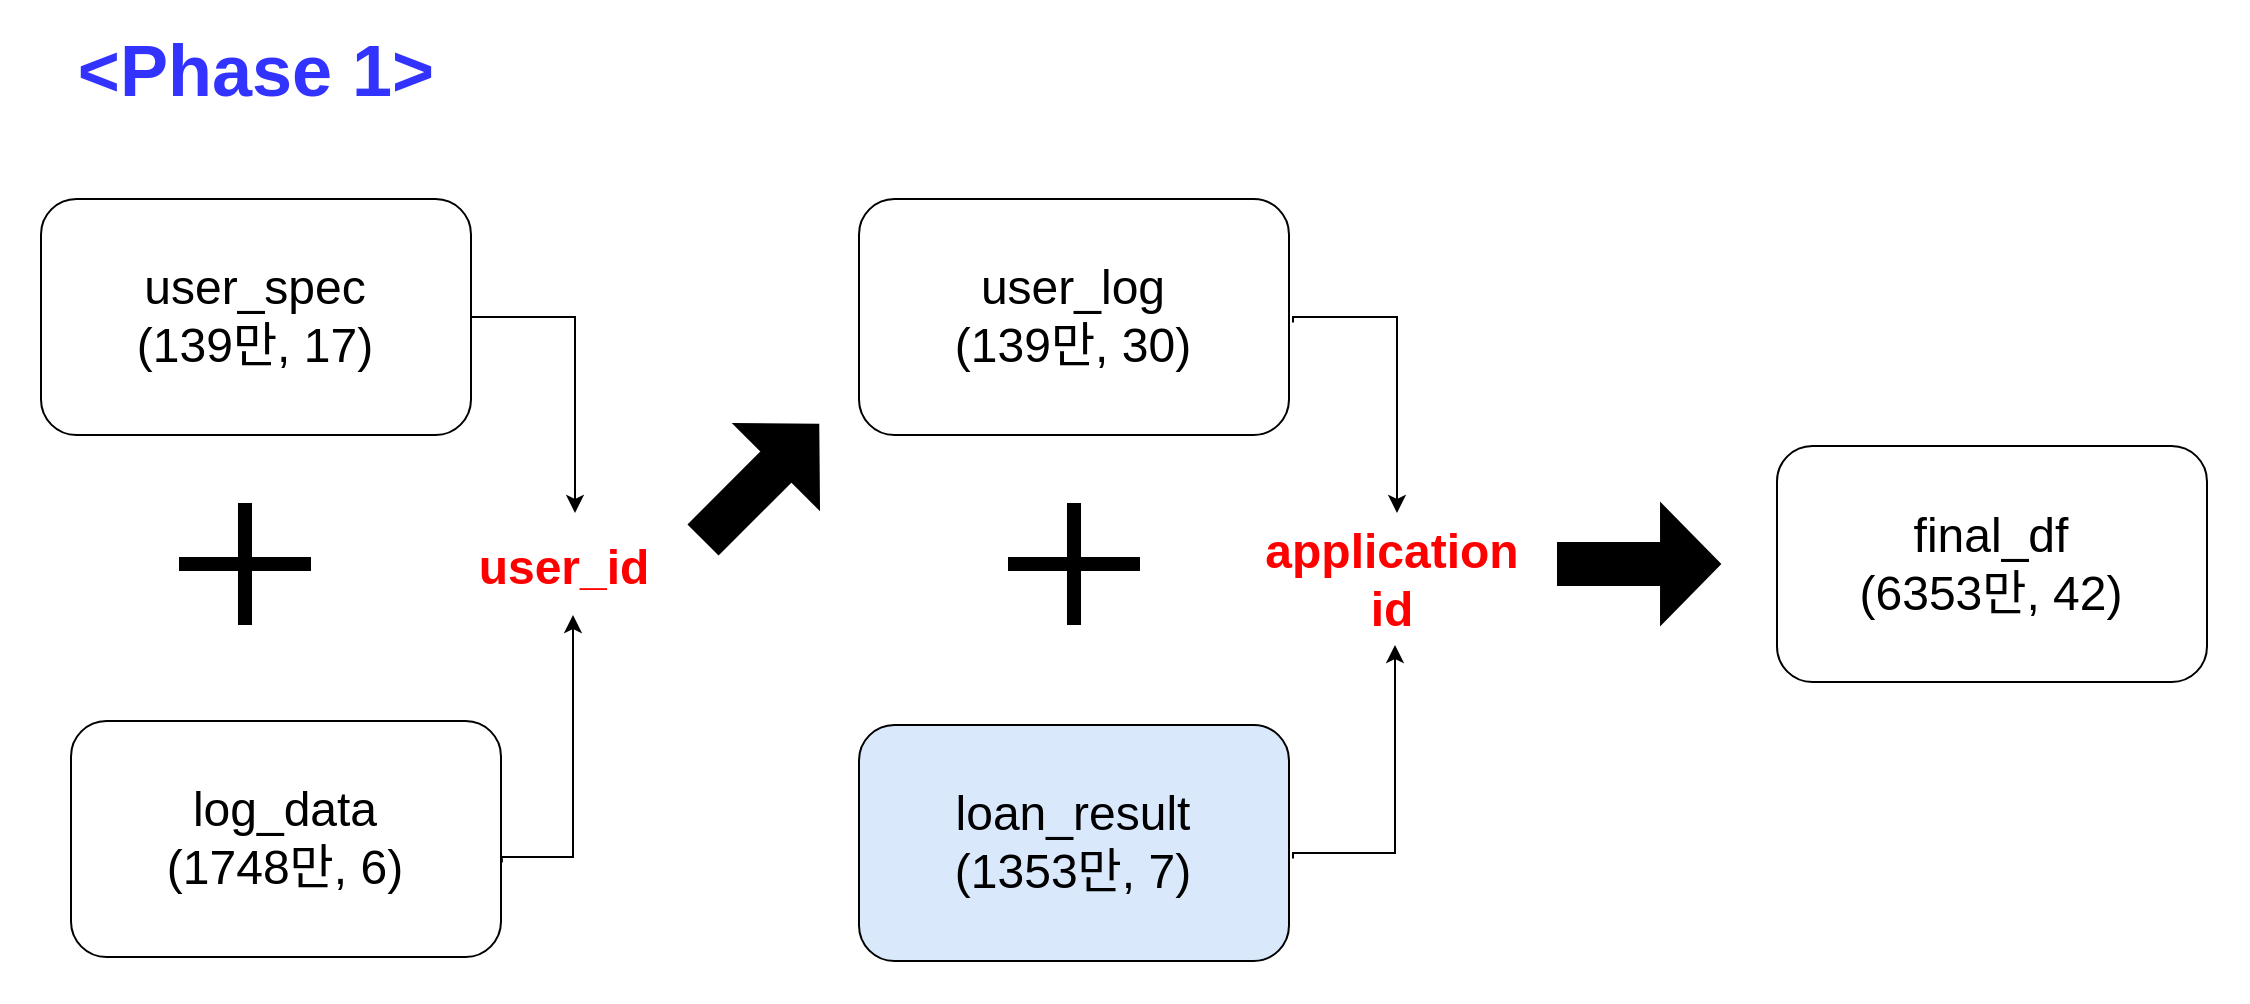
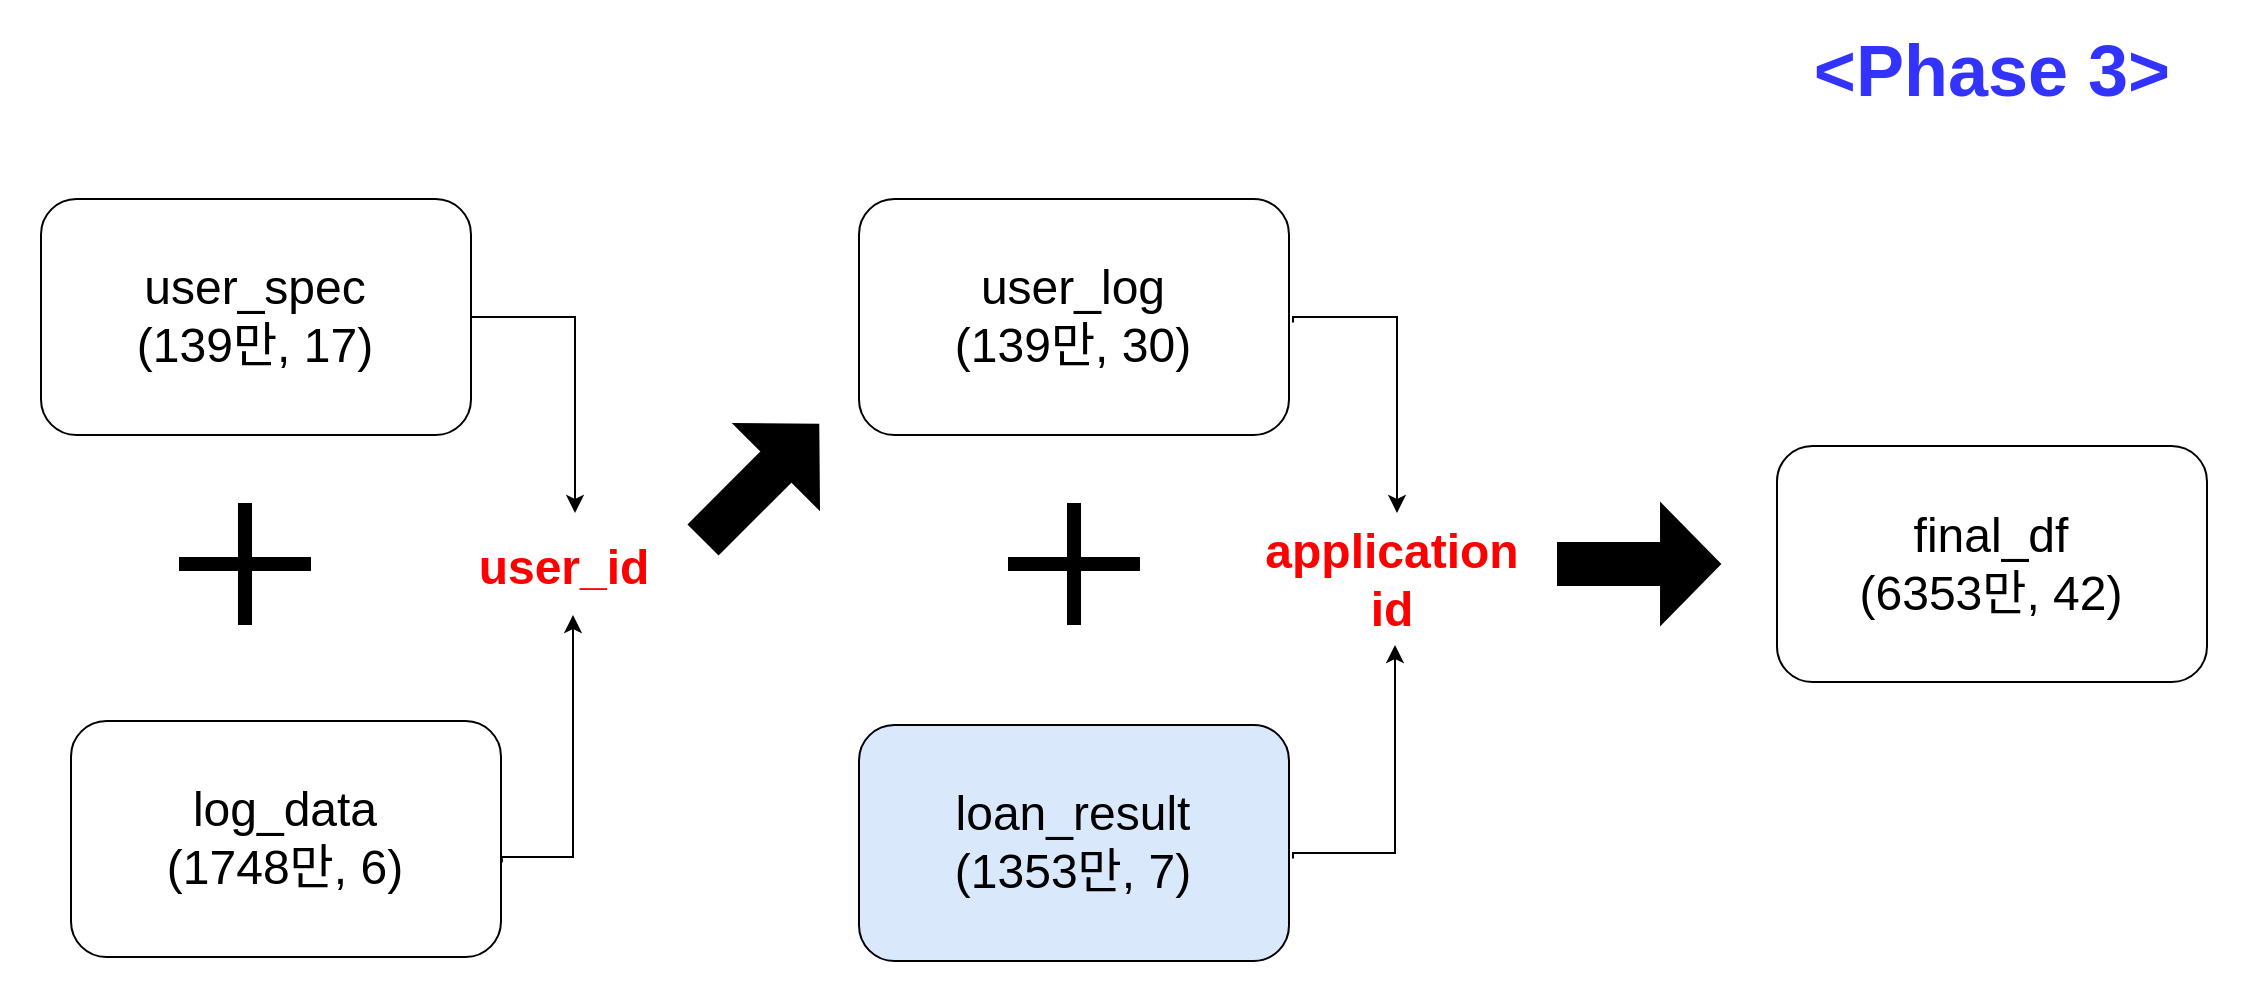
  <mxCell id="0" />
  <mxCell id="1" parent="0" />
  <mxCell id="2" value="&lt;font style=&quot;font-size: 24px;&quot;&gt;user_spec&lt;br&gt;(139만, 17)&lt;br&gt;&lt;/font&gt;" style="rounded=1;whiteSpace=wrap;html=1;" parent="1" vertex="1"><mxGeometry x="20" y="99" width="215" height="118" as="geometry" /></mxCell>
  <mxCell id="3" value="&lt;span style=&quot;font-size: 24px;&quot;&gt;log_data&lt;br&gt;(1748만, 6)&lt;br&gt;&lt;/span&gt;" style="rounded=1;whiteSpace=wrap;html=1;" parent="1" vertex="1"><mxGeometry x="35" y="360" width="215" height="118" as="geometry" /></mxCell>
  <mxCell id="4" value="" style="shape=cross;whiteSpace=wrap;html=1;fontSize=24;fillColor=#000000;strokeColor=none;size=0.115;" parent="1" vertex="1"><mxGeometry x="89" y="251" width="66" height="61" as="geometry" /></mxCell>
  <mxCell id="5" value="&lt;b&gt;&lt;font color=&quot;#ff0000&quot;&gt;user_id&lt;/font&gt;&lt;/b&gt;" style="text;html=1;strokeColor=none;fillColor=none;align=center;verticalAlign=middle;whiteSpace=wrap;rounded=0;fontSize=24;" parent="1" vertex="1"><mxGeometry x="252" y="269" width="60" height="30" as="geometry" /></mxCell>
  <mxCell id="6" value="" style="shape=singleArrow;direction=south;whiteSpace=wrap;html=1;strokeColor=default;fontSize=24;fontColor=#FF0000;fillColor=#000000;arrowWidth=0.35;arrowSize=0.364;rotation=-135;" parent="1" vertex="1"><mxGeometry x="350" y="200" width="60" height="81" as="geometry" /></mxCell>
  <mxCell id="7" value="&lt;font style=&quot;font-size: 24px;&quot;&gt;user_log&lt;br&gt;(139만, 30)&lt;br&gt;&lt;/font&gt;" style="rounded=1;whiteSpace=wrap;html=1;" parent="1" vertex="1"><mxGeometry x="429" y="99" width="215" height="118" as="geometry" /></mxCell>
  <mxCell id="8" value="&lt;span style=&quot;font-size: 24px;&quot;&gt;loan_result&lt;br&gt;(1353만, 7)&lt;br&gt;&lt;/span&gt;" style="rounded=1;whiteSpace=wrap;html=1;fillColor=#dae8fc;" parent="1" vertex="1"><mxGeometry x="429" y="362" width="215" height="118" as="geometry" /></mxCell>
  <mxCell id="9" value="&lt;b&gt;&lt;font color=&quot;#ff0000&quot;&gt;application&lt;br&gt;id&lt;/font&gt;&lt;/b&gt;" style="text;html=1;strokeColor=none;fillColor=none;align=center;verticalAlign=middle;whiteSpace=wrap;rounded=0;fontSize=24;" parent="1" vertex="1"><mxGeometry x="666" y="275" width="60" height="30" as="geometry" /></mxCell>
  <mxCell id="10" value="" style="shape=cross;whiteSpace=wrap;html=1;fontSize=24;fillColor=#000000;strokeColor=none;size=0.115;" parent="1" vertex="1"><mxGeometry x="503.5" y="251" width="66" height="61" as="geometry" /></mxCell>
  <mxCell id="11" value="" style="edgeStyle=elbowEdgeStyle;elbow=vertical;endArrow=classic;html=1;rounded=0;fontSize=24;fontColor=#FF0000;exitX=1.002;exitY=0.6;exitDx=0;exitDy=0;exitPerimeter=0;" parent="1" source="3" edge="1"><mxGeometry width="50" height="50" relative="1" as="geometry"><mxPoint x="286" y="480" as="sourcePoint" /><mxPoint x="286" y="307" as="targetPoint" /><Array as="points"><mxPoint x="263" y="428" /></Array></mxGeometry></mxCell>
  <mxCell id="12" value="" style="edgeStyle=elbowEdgeStyle;elbow=vertical;endArrow=classic;html=1;rounded=0;fontSize=24;fontColor=#FF0000;exitX=1.002;exitY=0.6;exitDx=0;exitDy=0;exitPerimeter=0;" parent="1" edge="1"><mxGeometry width="50" height="50" relative="1" as="geometry"><mxPoint x="235" y="160.8" as="sourcePoint" /><mxPoint x="287" y="256" as="targetPoint" /><Array as="points"><mxPoint x="262.57" y="158" /></Array></mxGeometry></mxCell>
  <mxCell id="13" value="" style="edgeStyle=elbowEdgeStyle;elbow=vertical;endArrow=classic;html=1;rounded=0;fontSize=24;fontColor=#FF0000;exitX=1.002;exitY=0.6;exitDx=0;exitDy=0;exitPerimeter=0;" parent="1" edge="1"><mxGeometry width="50" height="50" relative="1" as="geometry"><mxPoint x="646" y="428.8" as="sourcePoint" /><mxPoint x="697" y="322" as="targetPoint" /><Array as="points"><mxPoint x="673.57" y="426" /></Array></mxGeometry></mxCell>
  <mxCell id="14" value="" style="edgeStyle=elbowEdgeStyle;elbow=vertical;endArrow=classic;html=1;rounded=0;fontSize=24;fontColor=#FF0000;exitX=1.002;exitY=0.6;exitDx=0;exitDy=0;exitPerimeter=0;" parent="1" edge="1"><mxGeometry width="50" height="50" relative="1" as="geometry"><mxPoint x="646" y="160.8" as="sourcePoint" /><mxPoint x="698" y="256" as="targetPoint" /><Array as="points"><mxPoint x="673.57" y="158" /></Array></mxGeometry></mxCell>
  <mxCell id="15" value="" style="shape=singleArrow;direction=south;whiteSpace=wrap;html=1;strokeColor=default;fontSize=24;fontColor=#FF0000;fillColor=#000000;arrowWidth=0.35;arrowSize=0.364;rotation=-90;" parent="1" vertex="1"><mxGeometry x="789" y="241" width="60" height="81" as="geometry" /></mxCell>
  <mxCell id="16" value="&lt;font style=&quot;font-size: 24px;&quot;&gt;final_df&lt;br&gt;(6353만, 42)&lt;br&gt;&lt;/font&gt;" style="rounded=1;whiteSpace=wrap;html=1;" parent="1" vertex="1"><mxGeometry x="888" y="222.5" width="215" height="118" as="geometry" /></mxCell>
- <mxCell id="17" value="&lt;b&gt;&lt;font color=&quot;#3333ff&quot; style=&quot;font-size: 36px;&quot;&gt;&amp;lt;Phase 1&amp;gt;&lt;/font&gt;&lt;/b&gt;" style="text;html=1;strokeColor=none;fillColor=none;align=center;verticalAlign=middle;whiteSpace=wrap;rounded=0;fontSize=24;" parent="1" vertex="1"><mxGeometry x="27.5" y="20" width="200" height="30" as="geometry" /></mxCell>
+ <mxCell id="18" value="&lt;b&gt;&lt;font color=&quot;#3333ff&quot; style=&quot;font-size: 36px;&quot;&gt;&amp;lt;Phase 3&amp;gt;&lt;/font&gt;&lt;/b&gt;" style="text;html=1;strokeColor=none;fillColor=none;align=center;verticalAlign=middle;whiteSpace=wrap;rounded=0;fontSize=24;" parent="1" vertex="1"><mxGeometry x="895.5" y="20" width="200" height="30" as="geometry" /></mxCell>
